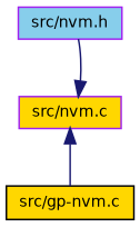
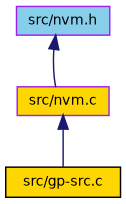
  digraph {
    node [color=purple fillcolor=gold fontname=Helvetica fontsize=10 shape=record style=filled]
    edge [color=midnightblue dir=back fontname=Helvetica fontsize=10 labelfontname=Helvetica labelfontsize=10 style=solid]
    n1 [fillcolor=skyblue fontcolor=black height=0.2 label="src/nvm.h" width=0.4]
    n2 [height=0.2 label="src/nvm.c" width=0.4]
-   n3 [color=black height=0.2 label="src/gp-nvm.c" width=0.4]
-   n2 -> n1
+   n3 [color=black height=0.2 label="src/gp-src.c" width=0.4]
+   n1 -> n2
    n2 -> n3
  }
